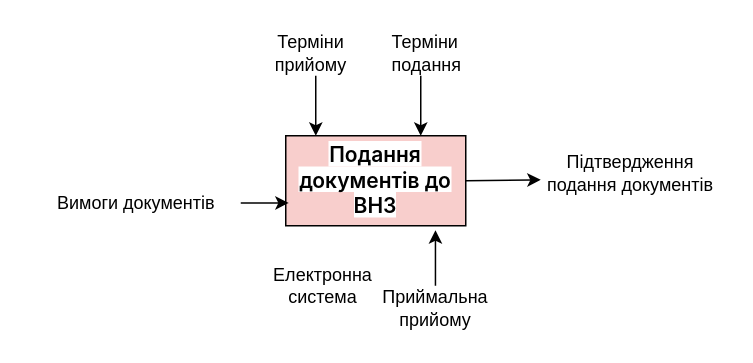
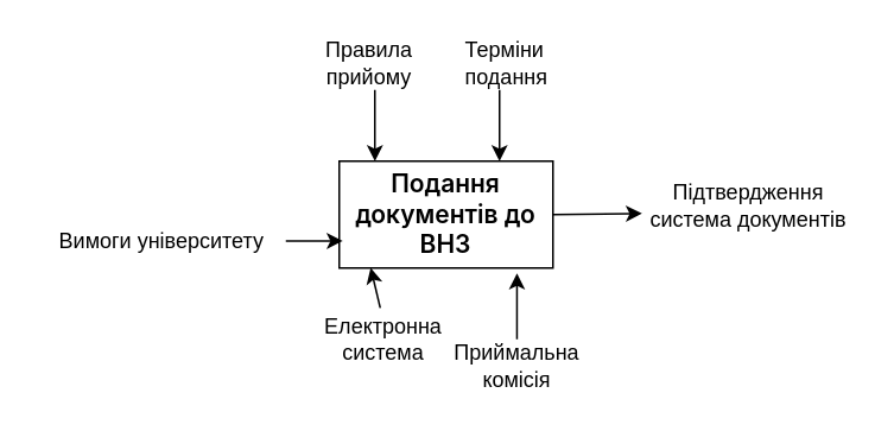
  <mxCell id="0" />
  <mxCell id="1" parent="0" />
- <mxCell id="2" value="&lt;span style=&quot;border: 0px solid rgb(227, 227, 227); box-sizing: border-box; --tw-border-spacing-x: 0; --tw-border-spacing-y: 0; --tw-translate-x: 0; --tw-translate-y: 0; --tw-rotate: 0; --tw-skew-x: 0; --tw-skew-y: 0; --tw-scale-x: 1; --tw-scale-y: 1; --tw-pan-x: ; --tw-pan-y: ; --tw-pinch-zoom: ; --tw-scroll-snap-strictness: proximity; --tw-gradient-from-position: ; --tw-gradient-via-position: ; --tw-gradient-to-position: ; --tw-ordinal: ; --tw-slashed-zero: ; --tw-numeric-figure: ; --tw-numeric-spacing: ; --tw-numeric-fraction: ; --tw-ring-inset: ; --tw-ring-offset-width: 0px; --tw-ring-offset-color: #fff; --tw-ring-color: rgba(69,89,164,.5); --tw-ring-offset-shadow: 0 0 #0000; --tw-ring-shadow: 0 0 #0000; --tw-shadow: 0 0 #0000; --tw-shadow-colored: 0 0 #0000; --tw-blur: ; --tw-brightness: ; --tw-contrast: ; --tw-grayscale: ; --tw-hue-rotate: ; --tw-invert: ; --tw-saturate: ; --tw-sepia: ; --tw-drop-shadow: ; --tw-backdrop-blur: ; --tw-backdrop-brightness: ; --tw-backdrop-contrast: ; --tw-backdrop-grayscale: ; --tw-backdrop-hue-rotate: ; --tw-backdrop-invert: ; --tw-backdrop-opacity: ; --tw-backdrop-saturate: ; --tw-backdrop-sepia: ; --tw-contain-size: ; --tw-contain-layout: ; --tw-contain-paint: ; --tw-contain-style: ; scrollbar-color: var(--gray-600) transparent; font-weight: 600; margin-top: 0px; margin-bottom: 0px; font-family: &amp;quot;Segoe UI Variable Text&amp;quot;, ui-sans-serif, -apple-system, system-ui, &amp;quot;Segoe UI&amp;quot;, Helvetica, &amp;quot;Apple Color Emoji&amp;quot;, Arial, sans-serif, &amp;quot;Segoe UI Emoji&amp;quot;, &amp;quot;Segoe UI Symbol&amp;quot;; font-size: 14px; text-align: left; background-color: rgb(255, 255, 255);&quot;&gt;Подання документів до ВНЗ&lt;/span&gt;" style="rounded=0;whiteSpace=wrap;html=1;fillColor=#f8cecc;fontColor=default;" vertex="1" parent="1"><mxGeometry x="190" y="90" width="120" height="60" as="geometry" /></mxCell>
- <mxCell id="3" value="Вимоги документів" style="text;html=1;align=center;verticalAlign=middle;resizable=0;points=[];autosize=1;strokeColor=none;fillColor=none;" vertex="1" parent="1"><mxGeometry x="20" y="120" width="140" height="30" as="geometry" /></mxCell>
- <mxCell id="4" value="Терміни прийому" style="text;html=1;align=center;verticalAlign=middle;whiteSpace=wrap;rounded=0;" vertex="1" parent="1"><mxGeometry x="174" y="20" width="66" height="30" as="geometry" /></mxCell>
+ <mxCell id="2" value="&lt;span style=&quot;border: 0px solid rgb(227, 227, 227); box-sizing: border-box; --tw-border-spacing-x: 0; --tw-border-spacing-y: 0; --tw-translate-x: 0; --tw-translate-y: 0; --tw-rotate: 0; --tw-skew-x: 0; --tw-skew-y: 0; --tw-scale-x: 1; --tw-scale-y: 1; --tw-pan-x: ; --tw-pan-y: ; --tw-pinch-zoom: ; --tw-scroll-snap-strictness: proximity; --tw-gradient-from-position: ; --tw-gradient-via-position: ; --tw-gradient-to-position: ; --tw-ordinal: ; --tw-slashed-zero: ; --tw-numeric-figure: ; --tw-numeric-spacing: ; --tw-numeric-fraction: ; --tw-ring-inset: ; --tw-ring-offset-width: 0px; --tw-ring-offset-color: #fff; --tw-ring-color: rgba(69,89,164,.5); --tw-ring-offset-shadow: 0 0 #0000; --tw-ring-shadow: 0 0 #0000; --tw-shadow: 0 0 #0000; --tw-shadow-colored: 0 0 #0000; --tw-blur: ; --tw-brightness: ; --tw-contrast: ; --tw-grayscale: ; --tw-hue-rotate: ; --tw-invert: ; --tw-saturate: ; --tw-sepia: ; --tw-drop-shadow: ; --tw-backdrop-blur: ; --tw-backdrop-brightness: ; --tw-backdrop-contrast: ; --tw-backdrop-grayscale: ; --tw-backdrop-hue-rotate: ; --tw-backdrop-invert: ; --tw-backdrop-opacity: ; --tw-backdrop-saturate: ; --tw-backdrop-sepia: ; --tw-contain-size: ; --tw-contain-layout: ; --tw-contain-paint: ; --tw-contain-style: ; scrollbar-color: var(--gray-600) transparent; font-weight: 600; margin-top: 0px; margin-bottom: 0px; font-family: &amp;quot;Segoe UI Variable Text&amp;quot;, ui-sans-serif, -apple-system, system-ui, &amp;quot;Segoe UI&amp;quot;, Helvetica, &amp;quot;Apple Color Emoji&amp;quot;, Arial, sans-serif, &amp;quot;Segoe UI Emoji&amp;quot;, &amp;quot;Segoe UI Symbol&amp;quot;; font-size: 14px; text-align: left; background-color: rgb(255, 255, 255);&quot;&gt;Подання документів до ВНЗ&lt;/span&gt;" style="rounded=0;whiteSpace=wrap;html=1;fillColor=#FFFFFF;fontColor=default;" vertex="1" parent="1"><mxGeometry x="190" y="90" width="120" height="60" as="geometry" /></mxCell>
+ <mxCell id="3" value="Вимоги університету" style="text;html=1;align=center;verticalAlign=middle;resizable=0;points=[];autosize=1;strokeColor=none;fillColor=none;" vertex="1" parent="1"><mxGeometry x="20" y="120" width="140" height="30" as="geometry" /></mxCell>
+ <mxCell id="4" value="Правила прийому" style="text;html=1;align=center;verticalAlign=middle;whiteSpace=wrap;rounded=0;" vertex="1" parent="1"><mxGeometry x="174" y="20" width="66" height="30" as="geometry" /></mxCell>
  <mxCell id="5" value="&lt;div style=&quot;text-align: left;&quot;&gt;&lt;span style=&quot;background-color: initial;&quot;&gt;&lt;font face=&quot;Helvetica&quot;&gt;Терміни подання&lt;/font&gt;&lt;/span&gt;&lt;/div&gt;" style="text;html=1;align=center;verticalAlign=middle;whiteSpace=wrap;rounded=0;" vertex="1" parent="1"><mxGeometry x="260" y="20" width="60" height="30" as="geometry" /></mxCell>
  <mxCell id="6" value="Електронна система" style="text;html=1;align=center;verticalAlign=middle;whiteSpace=wrap;rounded=0;" vertex="1" parent="1"><mxGeometry x="185" y="175" width="60" height="30" as="geometry" /></mxCell>
- <mxCell id="7" value="Приймальна прийому" style="text;html=1;align=center;verticalAlign=middle;whiteSpace=wrap;rounded=0;" vertex="1" parent="1"><mxGeometry x="260" y="190" width="60" height="30" as="geometry" /></mxCell>
- <mxCell id="8" value="Підтвердження подання документів" style="text;html=1;align=center;verticalAlign=middle;whiteSpace=wrap;rounded=0;" vertex="1" parent="1"><mxGeometry x="360" y="100" width="120" height="30" as="geometry" /></mxCell>
+ <mxCell id="7" value="Приймальна комісія" style="text;html=1;align=center;verticalAlign=middle;whiteSpace=wrap;rounded=0;" vertex="1" parent="1"><mxGeometry x="260" y="190" width="60" height="30" as="geometry" /></mxCell>
+ <mxCell id="8" value="Підтвердження система документів" style="text;html=1;align=center;verticalAlign=middle;whiteSpace=wrap;rounded=0;" vertex="1" parent="1"><mxGeometry x="360" y="100" width="120" height="30" as="geometry" /></mxCell>
  <mxCell id="9" value="" style="endArrow=classic;html=1;rounded=0;entryX=0.167;entryY=0;entryDx=0;entryDy=0;entryPerimeter=0;" edge="1" parent="1" target="2"><mxGeometry width="50" height="50" relative="1" as="geometry"><mxPoint x="210" y="50" as="sourcePoint" /><mxPoint x="260" y="0" as="targetPoint" /></mxGeometry></mxCell>
  <mxCell id="10" value="" style="endArrow=classic;html=1;rounded=0;entryX=0.167;entryY=0;entryDx=0;entryDy=0;entryPerimeter=0;" edge="1" parent="1"><mxGeometry width="50" height="50" relative="1" as="geometry"><mxPoint x="280" y="50" as="sourcePoint" /><mxPoint x="280" y="90" as="targetPoint" /></mxGeometry></mxCell>
+ <mxCell id="11" value="" style="endArrow=classic;html=1;rounded=0;entryX=0.147;entryY=0.997;entryDx=0;entryDy=0;exitX=0.467;exitY=-0.087;exitDx=0;exitDy=0;entryPerimeter=0;exitPerimeter=0;" edge="1" parent="1" source="6" target="2"><mxGeometry width="50" height="50" relative="1" as="geometry"><mxPoint x="206.8" y="150" as="sourcePoint" /><mxPoint x="206.8" y="190" as="targetPoint" /></mxGeometry></mxCell>
  <mxCell id="12" value="" style="endArrow=classic;html=1;rounded=0;entryX=0.147;entryY=0.997;entryDx=0;entryDy=0;exitX=0.467;exitY=-0.087;exitDx=0;exitDy=0;entryPerimeter=0;exitPerimeter=0;" edge="1" parent="1"><mxGeometry width="50" height="50" relative="1" as="geometry"><mxPoint x="289.8" y="190" as="sourcePoint" /><mxPoint x="289.8" y="153" as="targetPoint" /></mxGeometry></mxCell>
  <mxCell id="13" value="" style="endArrow=classic;html=1;rounded=0;entryX=0;entryY=0.25;entryDx=0;entryDy=0;" edge="1" parent="1" source="3"><mxGeometry width="50" height="50" relative="1" as="geometry"><mxPoint x="160" y="134.8" as="sourcePoint" /><mxPoint x="192" y="134.8" as="targetPoint" /></mxGeometry></mxCell>
  <mxCell id="14" value="" style="endArrow=classic;html=1;rounded=0;entryX=0;entryY=0.647;entryDx=0;entryDy=0;entryPerimeter=0;" edge="1" parent="1" target="8"><mxGeometry width="50" height="50" relative="1" as="geometry"><mxPoint x="310" y="120" as="sourcePoint" /><mxPoint x="360" y="70" as="targetPoint" /></mxGeometry></mxCell>
